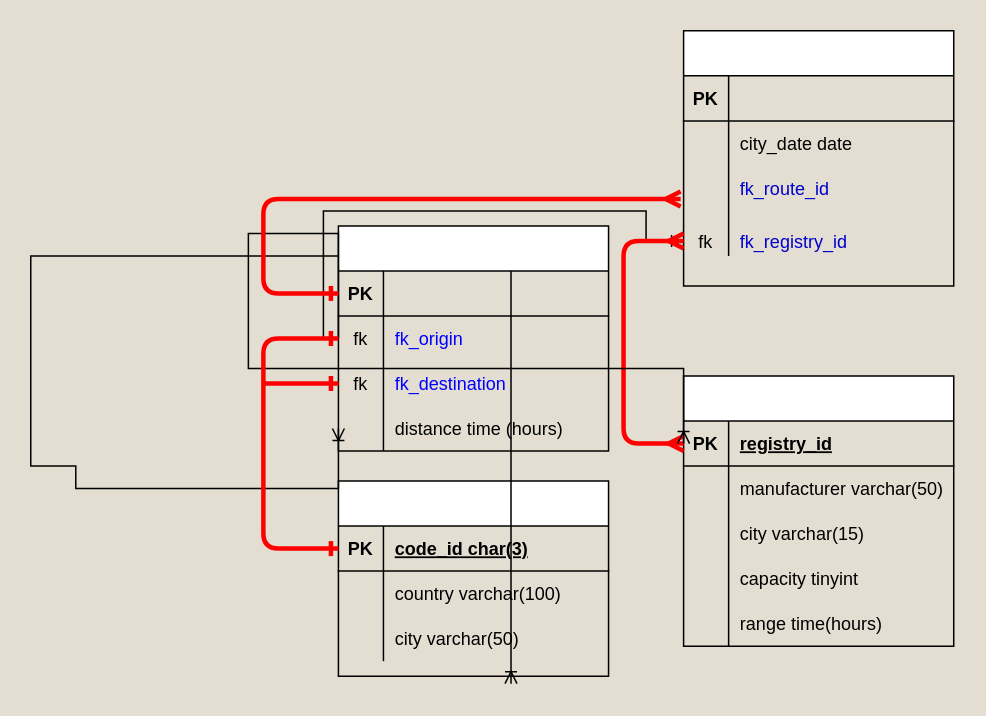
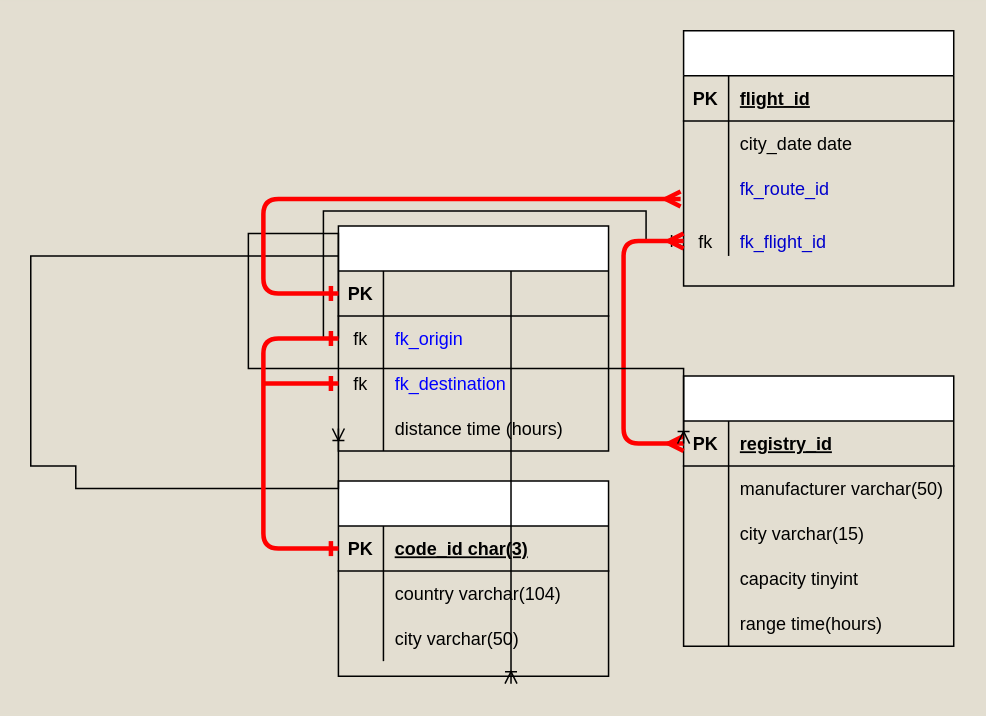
  <mxCell id="0" />
  <mxCell id="1" parent="0" />
  <mxCell id="2" value="Airport" style="shape=table;startSize=30;container=1;collapsible=1;childLayout=tableLayout;fixedRows=1;rowLines=0;fontStyle=1;align=center;resizeLast=1;fillColor=default;strokeColor=#000000;fontColor=#FFFFFF;" parent="1" vertex="1"><mxGeometry x="225" y="320" width="180" height="130" as="geometry" /></mxCell>
  <mxCell id="3" value="" style="shape=partialRectangle;collapsible=0;dropTarget=0;pointerEvents=0;fillColor=none;top=0;left=0;bottom=1;right=0;points=[[0,0.5],[1,0.5]];portConstraint=eastwest;strokeColor=#000000;" parent="2" vertex="1"><mxGeometry y="30" width="180" height="30" as="geometry" /></mxCell>
  <mxCell id="4" value="PK" style="shape=partialRectangle;connectable=0;fillColor=none;top=0;left=0;bottom=0;right=0;fontStyle=1;overflow=hidden;fontColor=default;" parent="3" vertex="1"><mxGeometry width="30" height="30" as="geometry"><mxRectangle width="30" height="30" as="alternateBounds" /></mxGeometry></mxCell>
  <mxCell id="5" value="code_id char(3)" style="shape=partialRectangle;connectable=0;fillColor=none;top=0;left=0;bottom=0;right=0;align=left;spacingLeft=6;fontStyle=5;overflow=hidden;fontColor=default;" parent="3" vertex="1"><mxGeometry x="30" width="150" height="30" as="geometry"><mxRectangle width="150" height="30" as="alternateBounds" /></mxGeometry></mxCell>
  <mxCell id="6" value="" style="shape=partialRectangle;collapsible=0;dropTarget=0;pointerEvents=0;fillColor=none;top=0;left=0;bottom=0;right=0;points=[[0,0.5],[1,0.5]];portConstraint=eastwest;" parent="2" vertex="1"><mxGeometry y="60" width="180" height="30" as="geometry" /></mxCell>
  <mxCell id="7" value="" style="shape=partialRectangle;connectable=0;fillColor=none;top=0;left=0;bottom=0;right=0;editable=1;overflow=hidden;" parent="6" vertex="1"><mxGeometry width="30" height="30" as="geometry"><mxRectangle width="30" height="30" as="alternateBounds" /></mxGeometry></mxCell>
- <mxCell id="8" value="country varchar(100)" style="shape=partialRectangle;connectable=0;fillColor=none;top=0;left=0;bottom=0;right=0;align=left;spacingLeft=6;overflow=hidden;fontColor=default;" parent="6" vertex="1"><mxGeometry x="30" width="150" height="30" as="geometry"><mxRectangle width="150" height="30" as="alternateBounds" /></mxGeometry></mxCell>
+ <mxCell id="8" value="country varchar(104)" style="shape=partialRectangle;connectable=0;fillColor=none;top=0;left=0;bottom=0;right=0;align=left;spacingLeft=6;overflow=hidden;fontColor=default;" parent="6" vertex="1"><mxGeometry x="30" width="150" height="30" as="geometry"><mxRectangle width="150" height="30" as="alternateBounds" /></mxGeometry></mxCell>
  <mxCell id="9" value="" style="shape=partialRectangle;collapsible=0;dropTarget=0;pointerEvents=0;fillColor=none;top=0;left=0;bottom=0;right=0;points=[[0,0.5],[1,0.5]];portConstraint=eastwest;strokeColor=default;fontColor=default;" parent="2" vertex="1"><mxGeometry y="90" width="180" height="30" as="geometry" /></mxCell>
  <mxCell id="10" value="" style="shape=partialRectangle;connectable=0;fillColor=none;top=0;left=0;bottom=0;right=0;editable=1;overflow=hidden;" parent="9" vertex="1"><mxGeometry width="30" height="30" as="geometry"><mxRectangle width="30" height="30" as="alternateBounds" /></mxGeometry></mxCell>
  <mxCell id="11" value="city varchar(50)" style="shape=partialRectangle;connectable=0;fillColor=none;top=0;left=0;bottom=0;right=0;align=left;spacingLeft=6;overflow=hidden;fontColor=default;" parent="9" vertex="1"><mxGeometry x="30" width="150" height="30" as="geometry"><mxRectangle width="150" height="30" as="alternateBounds" /></mxGeometry></mxCell>
  <mxCell id="12" value="Flight" style="shape=table;startSize=30;container=1;collapsible=1;childLayout=tableLayout;fixedRows=1;rowLines=0;fontStyle=1;align=center;resizeLast=1;fillColor=default;strokeColor=#000000;fontColor=#FFFFFF;" parent="1" vertex="1"><mxGeometry x="455" y="20" width="180" height="170" as="geometry" /></mxCell>
  <mxCell id="13" value="" style="shape=partialRectangle;collapsible=0;dropTarget=0;pointerEvents=0;fillColor=none;top=0;left=0;bottom=1;right=0;points=[[0,0.5],[1,0.5]];portConstraint=eastwest;fontColor=default;strokeColor=#000000;" parent="12" vertex="1"><mxGeometry y="30" width="180" height="30" as="geometry" /></mxCell>
  <mxCell id="14" value="PK" style="shape=partialRectangle;connectable=0;fillColor=none;top=0;left=0;bottom=0;right=0;fontStyle=1;overflow=hidden;fontColor=#000000;" parent="13" vertex="1"><mxGeometry width="30" height="30" as="geometry"><mxRectangle width="30" height="30" as="alternateBounds" /></mxGeometry></mxCell>
+ <mxCell id="15" value="flight_id" style="shape=partialRectangle;connectable=0;fillColor=none;top=0;left=0;bottom=0;right=0;align=left;spacingLeft=6;fontStyle=5;overflow=hidden;fontColor=default;" parent="13" vertex="1"><mxGeometry x="30" width="150" height="30" as="geometry"><mxRectangle width="150" height="30" as="alternateBounds" /></mxGeometry></mxCell>
  <mxCell id="16" value="" style="shape=partialRectangle;collapsible=0;dropTarget=0;pointerEvents=0;fillColor=none;top=0;left=0;bottom=0;right=0;points=[[0,0.5],[1,0.5]];portConstraint=eastwest;strokeColor=default;fontColor=default;" parent="12" vertex="1"><mxGeometry y="60" width="180" height="30" as="geometry" /></mxCell>
  <mxCell id="17" value="" style="shape=partialRectangle;connectable=0;fillColor=none;top=0;left=0;bottom=0;right=0;editable=1;overflow=hidden;" parent="16" vertex="1"><mxGeometry width="30" height="30" as="geometry"><mxRectangle width="30" height="30" as="alternateBounds" /></mxGeometry></mxCell>
  <mxCell id="18" value="city_date date" style="shape=partialRectangle;connectable=0;fillColor=none;top=0;left=0;bottom=0;right=0;align=left;spacingLeft=6;overflow=hidden;fontColor=default;" parent="16" vertex="1"><mxGeometry x="30" width="150" height="30" as="geometry"><mxRectangle width="150" height="30" as="alternateBounds" /></mxGeometry></mxCell>
  <mxCell id="19" value="" style="shape=partialRectangle;collapsible=0;dropTarget=0;pointerEvents=0;fillColor=none;top=0;left=0;bottom=0;right=0;points=[[0,0.5],[1,0.5]];portConstraint=eastwest;strokeColor=default;fontColor=default;" vertex="1" parent="12"><mxGeometry y="90" width="180" height="30" as="geometry" /></mxCell>
  <mxCell id="20" value="" style="shape=partialRectangle;connectable=0;fillColor=none;top=0;left=0;bottom=0;right=0;editable=1;overflow=hidden;fontColor=default;" vertex="1" parent="19"><mxGeometry width="30" height="30" as="geometry"><mxRectangle width="30" height="30" as="alternateBounds" /></mxGeometry></mxCell>
  <mxCell id="21" value="fk_route_id" style="shape=partialRectangle;connectable=0;fillColor=none;top=0;left=0;bottom=0;right=0;align=left;spacingLeft=6;overflow=hidden;fontColor=#0000CC;" vertex="1" parent="19"><mxGeometry x="30" width="150" height="30" as="geometry"><mxRectangle width="150" height="30" as="alternateBounds" /></mxGeometry></mxCell>
  <mxCell id="22" value="" style="shape=partialRectangle;collapsible=0;dropTarget=0;pointerEvents=0;fillColor=none;top=0;left=0;bottom=0;right=0;points=[[0,0.5],[1,0.5]];portConstraint=eastwest;strokeColor=default;fontColor=default;" parent="12" vertex="1"><mxGeometry y="120" width="180" height="40" as="geometry" /></mxCell>
  <mxCell id="23" value="fk" style="shape=partialRectangle;connectable=0;fillColor=none;top=0;left=0;bottom=0;right=0;editable=1;overflow=hidden;fontColor=default;" parent="22" vertex="1"><mxGeometry width="30" height="40" as="geometry"><mxRectangle width="30" height="30" as="alternateBounds" /></mxGeometry></mxCell>
- <mxCell id="24" value="fk_registry_id" style="shape=partialRectangle;connectable=0;fillColor=none;top=0;left=0;bottom=0;right=0;align=left;spacingLeft=6;overflow=hidden;fontColor=#0000CC;" parent="22" vertex="1"><mxGeometry x="30" width="150" height="40" as="geometry"><mxRectangle width="150" height="30" as="alternateBounds" /></mxGeometry></mxCell>
+ <mxCell id="24" value="fk_flight_id" style="shape=partialRectangle;connectable=0;fillColor=none;top=0;left=0;bottom=0;right=0;align=left;spacingLeft=6;overflow=hidden;fontColor=#0000CC;" parent="22" vertex="1"><mxGeometry x="30" width="150" height="40" as="geometry"><mxRectangle width="150" height="30" as="alternateBounds" /></mxGeometry></mxCell>
  <mxCell id="25" value="Plane" style="shape=table;startSize=30;container=1;collapsible=1;childLayout=tableLayout;fixedRows=1;rowLines=0;fontStyle=1;align=center;resizeLast=1;fillColor=default;strokeColor=#000000;fontColor=#FFFFFF;" parent="1" vertex="1"><mxGeometry x="455" y="250" width="180" height="180" as="geometry" /></mxCell>
  <mxCell id="26" value="" style="shape=partialRectangle;collapsible=0;dropTarget=0;pointerEvents=0;fillColor=none;top=0;left=0;bottom=1;right=0;points=[[0,0.5],[1,0.5]];portConstraint=eastwest;fontColor=default;strokeColor=#000000;" parent="25" vertex="1"><mxGeometry y="30" width="180" height="30" as="geometry" /></mxCell>
  <mxCell id="27" value="PK" style="shape=partialRectangle;connectable=0;fillColor=none;top=0;left=0;bottom=0;right=0;fontStyle=1;overflow=hidden;fontColor=default;" parent="26" vertex="1"><mxGeometry width="30" height="30" as="geometry"><mxRectangle width="30" height="30" as="alternateBounds" /></mxGeometry></mxCell>
  <mxCell id="28" value="registry_id" style="shape=partialRectangle;connectable=0;fillColor=none;top=0;left=0;bottom=0;right=0;align=left;spacingLeft=6;fontStyle=5;overflow=hidden;fontColor=default;" parent="26" vertex="1"><mxGeometry x="30" width="150" height="30" as="geometry"><mxRectangle width="150" height="30" as="alternateBounds" /></mxGeometry></mxCell>
  <mxCell id="29" value="" style="shape=partialRectangle;collapsible=0;dropTarget=0;pointerEvents=0;fillColor=none;top=0;left=0;bottom=0;right=0;points=[[0,0.5],[1,0.5]];portConstraint=eastwest;" parent="25" vertex="1"><mxGeometry y="60" width="180" height="30" as="geometry" /></mxCell>
  <mxCell id="30" value="" style="shape=partialRectangle;connectable=0;fillColor=none;top=0;left=0;bottom=0;right=0;editable=1;overflow=hidden;" parent="29" vertex="1"><mxGeometry width="30" height="30" as="geometry"><mxRectangle width="30" height="30" as="alternateBounds" /></mxGeometry></mxCell>
  <mxCell id="31" value="manufacturer varchar(50)" style="shape=partialRectangle;connectable=0;fillColor=none;top=0;left=0;bottom=0;right=0;align=left;spacingLeft=6;overflow=hidden;fontColor=default;" parent="29" vertex="1"><mxGeometry x="30" width="150" height="30" as="geometry"><mxRectangle width="150" height="30" as="alternateBounds" /></mxGeometry></mxCell>
  <mxCell id="32" value="" style="shape=partialRectangle;collapsible=0;dropTarget=0;pointerEvents=0;fillColor=none;top=0;left=0;bottom=0;right=0;points=[[0,0.5],[1,0.5]];portConstraint=eastwest;" parent="25" vertex="1"><mxGeometry y="90" width="180" height="30" as="geometry" /></mxCell>
  <mxCell id="33" value="" style="shape=partialRectangle;connectable=0;fillColor=none;top=0;left=0;bottom=0;right=0;editable=1;overflow=hidden;" parent="32" vertex="1"><mxGeometry width="30" height="30" as="geometry"><mxRectangle width="30" height="30" as="alternateBounds" /></mxGeometry></mxCell>
  <mxCell id="34" value="city varchar(15)" style="shape=partialRectangle;connectable=0;fillColor=none;top=0;left=0;bottom=0;right=0;align=left;spacingLeft=6;overflow=hidden;fontColor=default;" parent="32" vertex="1"><mxGeometry x="30" width="150" height="30" as="geometry"><mxRectangle width="150" height="30" as="alternateBounds" /></mxGeometry></mxCell>
  <mxCell id="35" value="" style="shape=partialRectangle;collapsible=0;dropTarget=0;pointerEvents=0;fillColor=none;top=0;left=0;bottom=0;right=0;points=[[0,0.5],[1,0.5]];portConstraint=eastwest;" parent="25" vertex="1"><mxGeometry y="120" width="180" height="30" as="geometry" /></mxCell>
  <mxCell id="36" value="" style="shape=partialRectangle;connectable=0;fillColor=none;top=0;left=0;bottom=0;right=0;editable=1;overflow=hidden;" parent="35" vertex="1"><mxGeometry width="30" height="30" as="geometry"><mxRectangle width="30" height="30" as="alternateBounds" /></mxGeometry></mxCell>
  <mxCell id="37" value="capacity tinyint" style="shape=partialRectangle;connectable=0;fillColor=none;top=0;left=0;bottom=0;right=0;align=left;spacingLeft=6;overflow=hidden;fontColor=default;" parent="35" vertex="1"><mxGeometry x="30" width="150" height="30" as="geometry"><mxRectangle width="150" height="30" as="alternateBounds" /></mxGeometry></mxCell>
  <mxCell id="38" value="" style="shape=partialRectangle;collapsible=0;dropTarget=0;pointerEvents=0;fillColor=none;top=0;left=0;bottom=0;right=0;points=[[0,0.5],[1,0.5]];portConstraint=eastwest;" parent="25" vertex="1"><mxGeometry y="150" width="180" height="30" as="geometry" /></mxCell>
  <mxCell id="39" value="" style="shape=partialRectangle;connectable=0;fillColor=none;top=0;left=0;bottom=0;right=0;editable=1;overflow=hidden;" parent="38" vertex="1"><mxGeometry width="30" height="30" as="geometry"><mxRectangle width="30" height="30" as="alternateBounds" /></mxGeometry></mxCell>
  <mxCell id="40" value="range time(hours)" style="shape=partialRectangle;connectable=0;fillColor=none;top=0;left=0;bottom=0;right=0;align=left;spacingLeft=6;overflow=hidden;strokeColor=default;fontColor=default;" parent="38" vertex="1"><mxGeometry x="30" width="150" height="30" as="geometry"><mxRectangle width="150" height="30" as="alternateBounds" /></mxGeometry></mxCell>
  <mxCell id="41" value="" style="edgeStyle=orthogonalEdgeStyle;fontSize=12;html=1;endArrow=ERoneToMany;startArrow=ERoneToMany;rounded=0;labelBackgroundColor=default;fontColor=default;strokeColor=default;exitX=0;exitY=0.5;exitDx=0;exitDy=0;entryX=0;entryY=0.5;entryDx=0;entryDy=0;" parent="1" target="53" edge="1"><mxGeometry width="100" height="100" relative="1" as="geometry"><mxPoint x="340" y="455" as="sourcePoint" /><mxPoint x="50" y="310" as="targetPoint" /><Array as="points"><mxPoint x="20" y="170" /><mxPoint x="20" y="310" /><mxPoint x="50" y="310" /><mxPoint x="50" y="325" /></Array></mxGeometry></mxCell>
  <mxCell id="42" value="" style="edgeStyle=orthogonalEdgeStyle;fontSize=12;html=1;endArrow=ERoneToMany;startArrow=none;rounded=0;labelBackgroundColor=default;fontColor=default;strokeColor=default;entryX=0;entryY=0.5;entryDx=0;entryDy=0;exitX=0;exitY=0.5;exitDx=0;exitDy=0;" parent="1" source="44" target="22" edge="1"><mxGeometry width="100" height="100" relative="1" as="geometry"><mxPoint x="165" y="250" as="sourcePoint" /><mxPoint x="225" y="180" as="targetPoint" /><Array as="points" /></mxGeometry></mxCell>
  <mxCell id="43" value="" style="edgeStyle=orthogonalEdgeStyle;fontSize=12;html=1;endArrow=ERmany;startArrow=ERmany;fontColor=#0000FF;labelBackgroundColor=#CC0000;strokeColor=#FF0000;strokeWidth=3;exitX=0;exitY=0.5;exitDx=0;exitDy=0;entryX=0;entryY=0.5;entryDx=0;entryDy=0;endFill=0;startFill=0;" edge="1" parent="1" source="26" target="22"><mxGeometry width="100" height="100" relative="1" as="geometry"><mxPoint x="475" y="60" as="sourcePoint" /><mxPoint x="185" y="130" as="targetPoint" /><Array as="points"><mxPoint x="415" y="295" /><mxPoint x="415" y="160" /></Array></mxGeometry></mxCell>
  <mxCell id="44" value="Route" style="shape=table;startSize=30;container=1;collapsible=1;childLayout=tableLayout;fixedRows=1;rowLines=0;fontStyle=1;align=center;resizeLast=1;fillColor=default;strokeColor=#000000;fontColor=#FFFFFF;" parent="1" vertex="1"><mxGeometry x="225" y="150" width="180" height="150" as="geometry" /></mxCell>
  <mxCell id="45" value="" style="shape=partialRectangle;collapsible=0;dropTarget=0;pointerEvents=0;fillColor=none;top=0;left=0;bottom=1;right=0;points=[[0,0.5],[1,0.5]];portConstraint=eastwest;fontColor=default;strokeColor=#000000;" parent="44" vertex="1"><mxGeometry y="30" width="180" height="30" as="geometry" /></mxCell>
  <mxCell id="46" value="PK" style="shape=partialRectangle;connectable=0;fillColor=none;top=0;left=0;bottom=0;right=0;fontStyle=1;overflow=hidden;fontColor=#000000;" parent="45" vertex="1"><mxGeometry width="30" height="30" as="geometry"><mxRectangle width="30" height="30" as="alternateBounds" /></mxGeometry></mxCell>
  <mxCell id="47" value="" style="shape=partialRectangle;collapsible=0;dropTarget=0;pointerEvents=0;fillColor=none;top=0;left=0;bottom=0;right=0;points=[[0,0.5],[1,0.5]];portConstraint=eastwest;" parent="44" vertex="1"><mxGeometry y="60" width="180" height="30" as="geometry" /></mxCell>
  <mxCell id="48" value="fk" style="shape=partialRectangle;connectable=0;fillColor=none;top=0;left=0;bottom=0;right=0;editable=1;overflow=hidden;fontColor=default;" parent="47" vertex="1"><mxGeometry width="30" height="30" as="geometry"><mxRectangle width="30" height="30" as="alternateBounds" /></mxGeometry></mxCell>
  <mxCell id="49" value="fk_origin" style="shape=partialRectangle;connectable=0;fillColor=none;top=0;left=0;bottom=0;right=0;align=left;spacingLeft=6;overflow=hidden;fontColor=#0000FF;" parent="47" vertex="1"><mxGeometry x="30" width="150" height="30" as="geometry"><mxRectangle width="150" height="30" as="alternateBounds" /></mxGeometry></mxCell>
  <mxCell id="50" value="" style="shape=partialRectangle;collapsible=0;dropTarget=0;pointerEvents=0;fillColor=none;top=0;left=0;bottom=0;right=0;points=[[0,0.5],[1,0.5]];portConstraint=eastwest;" vertex="1" parent="44"><mxGeometry y="90" width="180" height="30" as="geometry" /></mxCell>
  <mxCell id="51" value="fk" style="shape=partialRectangle;connectable=0;fillColor=none;top=0;left=0;bottom=0;right=0;editable=1;overflow=hidden;fontColor=default;" vertex="1" parent="50"><mxGeometry width="30" height="30" as="geometry"><mxRectangle width="30" height="30" as="alternateBounds" /></mxGeometry></mxCell>
  <mxCell id="52" value="fk_destination" style="shape=partialRectangle;connectable=0;fillColor=none;top=0;left=0;bottom=0;right=0;align=left;spacingLeft=6;overflow=hidden;fontColor=#0000FF;" vertex="1" parent="50"><mxGeometry x="30" width="150" height="30" as="geometry"><mxRectangle width="150" height="30" as="alternateBounds" /></mxGeometry></mxCell>
  <mxCell id="53" value="" style="shape=partialRectangle;collapsible=0;dropTarget=0;pointerEvents=0;fillColor=none;top=0;left=0;bottom=0;right=0;points=[[0,0.5],[1,0.5]];portConstraint=eastwest;" parent="44" vertex="1"><mxGeometry y="120" width="180" height="30" as="geometry" /></mxCell>
  <mxCell id="54" value="" style="shape=partialRectangle;connectable=0;fillColor=none;top=0;left=0;bottom=0;right=0;editable=1;overflow=hidden;fontColor=default;" parent="53" vertex="1"><mxGeometry width="30" height="30" as="geometry"><mxRectangle width="30" height="30" as="alternateBounds" /></mxGeometry></mxCell>
  <mxCell id="55" value="distance time (hours)" style="shape=partialRectangle;connectable=0;fillColor=none;top=0;left=0;bottom=0;right=0;align=left;spacingLeft=6;overflow=hidden;fontColor=#000000;" parent="53" vertex="1"><mxGeometry x="30" width="150" height="30" as="geometry"><mxRectangle width="150" height="30" as="alternateBounds" /></mxGeometry></mxCell>
  <mxCell id="56" value="" style="edgeStyle=orthogonalEdgeStyle;fontSize=12;html=1;endArrow=none;startArrow=ERoneToMany;rounded=0;labelBackgroundColor=default;fontColor=default;strokeColor=default;entryX=0;entryY=0.5;entryDx=0;entryDy=0;exitX=0;exitY=0.5;exitDx=0;exitDy=0;" edge="1" parent="1" source="26" target="44"><mxGeometry width="100" height="100" relative="1" as="geometry"><mxPoint x="445" y="265" as="sourcePoint" /><mxPoint x="445" y="130" as="targetPoint" /><Array as="points"><mxPoint x="165" y="245" /><mxPoint x="165" y="155" /></Array></mxGeometry></mxCell>
  <mxCell id="57" value="" style="edgeStyle=orthogonalEdgeStyle;fontSize=12;html=1;endArrow=ERmany;startArrow=ERone;fontColor=#0000FF;labelBackgroundColor=#CC0000;strokeColor=#FF0000;strokeWidth=3;entryX=-0.011;entryY=0.733;entryDx=0;entryDy=0;entryPerimeter=0;exitX=0;exitY=0.5;exitDx=0;exitDy=0;endFill=0;startFill=0;" edge="1" parent="1" source="45" target="19"><mxGeometry width="100" height="100" relative="1" as="geometry"><mxPoint x="185" y="295" as="sourcePoint" /><mxPoint x="275" y="130" as="targetPoint" /><Array as="points"><mxPoint x="175" y="195" /><mxPoint x="175" y="132" /></Array></mxGeometry></mxCell>
  <mxCell id="58" value="" style="edgeStyle=orthogonalEdgeStyle;fontSize=12;html=1;endArrow=ERone;startArrow=ERone;fontColor=#0000FF;labelBackgroundColor=#CC0000;strokeColor=#FF0000;strokeWidth=3;exitX=0;exitY=0.5;exitDx=0;exitDy=0;startFill=0;endFill=0;entryX=0;entryY=0.5;entryDx=0;entryDy=0;" edge="1" parent="1" source="3" target="47"><mxGeometry width="100" height="100" relative="1" as="geometry"><mxPoint x="-15" y="180" as="sourcePoint" /><mxPoint x="195" y="230" as="targetPoint" /><Array as="points"><mxPoint x="175" y="365" /><mxPoint x="175" y="225" /></Array></mxGeometry></mxCell>
  <mxCell id="59" value="" style="fontSize=12;html=1;endArrow=ERone;endFill=1;labelBackgroundColor=#CC0000;fontColor=#000000;strokeColor=#FF0000;strokeWidth=3;entryX=0;entryY=0.5;entryDx=0;entryDy=0;" edge="1" parent="1" target="50"><mxGeometry width="100" height="100" relative="1" as="geometry"><mxPoint x="175" y="255" as="sourcePoint" /><mxPoint x="195" y="270" as="targetPoint" /></mxGeometry></mxCell>
